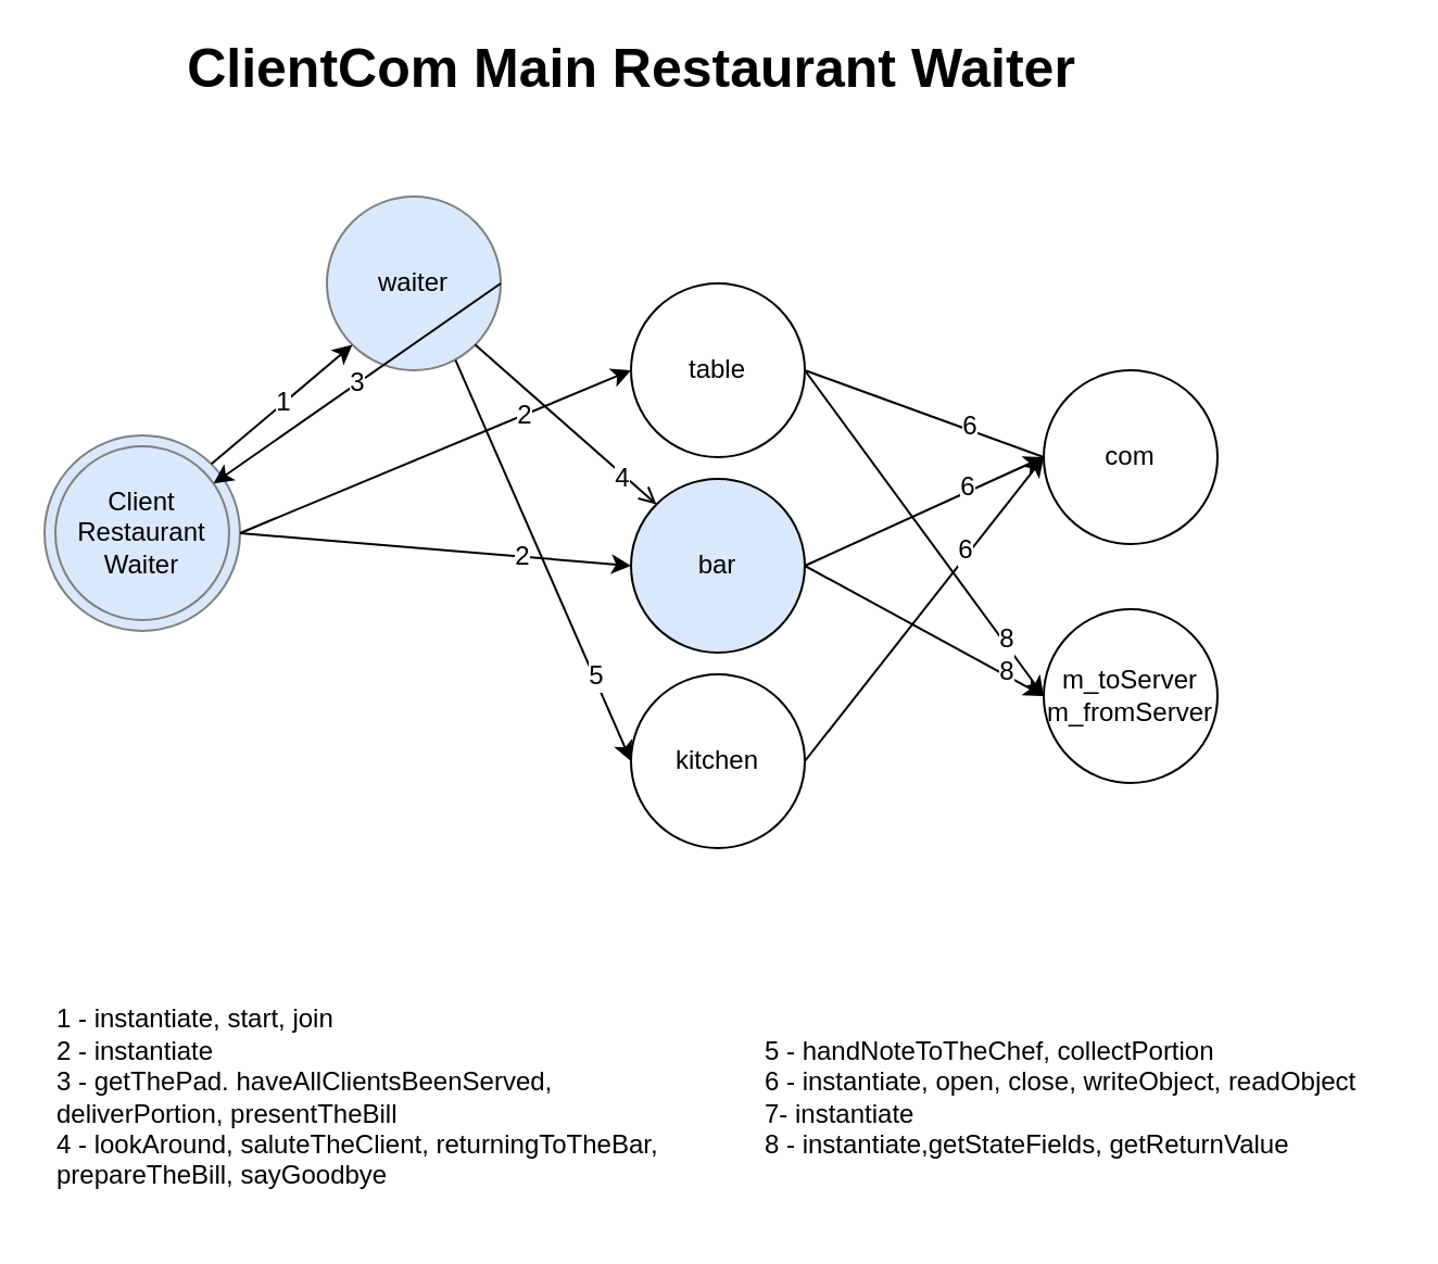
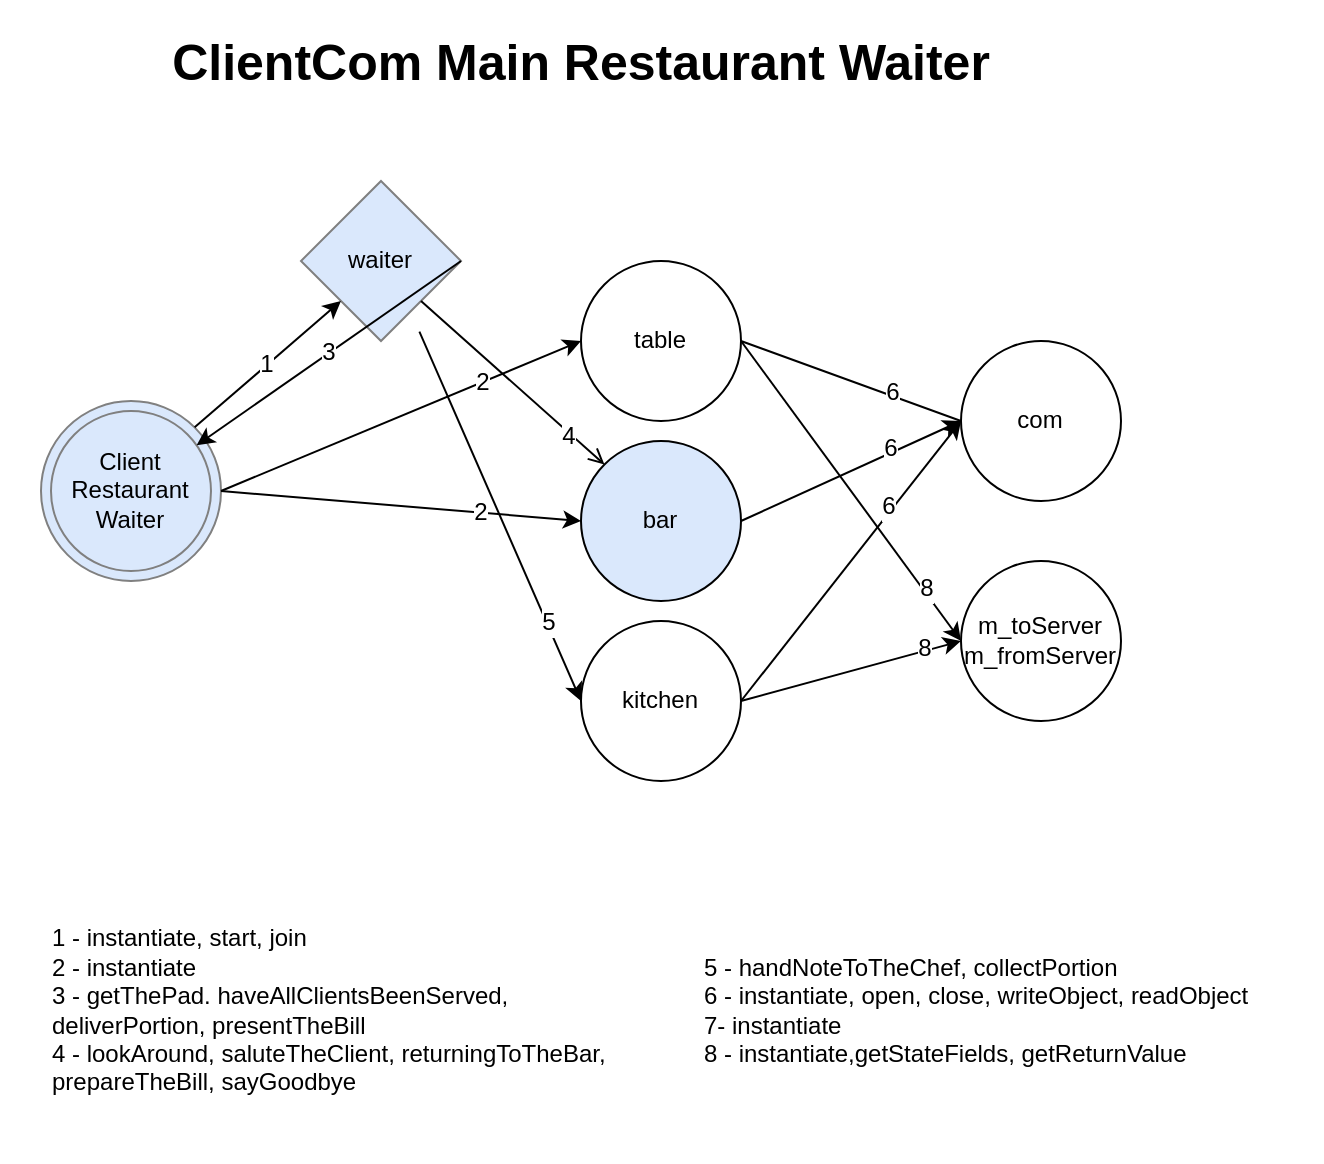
  <mxCell id="0" />
  <mxCell id="1" parent="0" />
- <mxCell id="2" value="waiter" style="ellipse;whiteSpace=wrap;html=1;fillColor=#dae8fc;strokeColor=#808080;" parent="1" vertex="1"><mxGeometry x="150" y="90" width="80" height="80" as="geometry" /></mxCell>
+ <mxCell id="2" value="waiter" style="rhombus;whiteSpace=wrap;html=1;fillColor=#dae8fc;strokeColor=#808080;" parent="1" vertex="1"><mxGeometry x="150" y="90" width="80" height="80" as="geometry" /></mxCell>
  <mxCell id="3" value="table" style="ellipse;whiteSpace=wrap;html=1;" parent="1" vertex="1"><mxGeometry x="290" y="130" width="80" height="80" as="geometry" /></mxCell>
  <mxCell id="4" value="&lt;div&gt;&lt;br&gt;&lt;/div&gt;&lt;div&gt;1 - instantiate, start, join&lt;/div&gt;&lt;div&gt;2 - instantiate&lt;br&gt;&lt;/div&gt;&lt;div&gt;3 -&amp;nbsp;getThePad.&amp;nbsp;haveAllClientsBeenServed,&lt;/div&gt;&lt;div&gt;deliverPortion,&amp;nbsp;presentTheBill&lt;br&gt;&lt;/div&gt;&lt;div&gt;4 -&amp;nbsp;lookAround,&amp;nbsp;saluteTheClient,&amp;nbsp;returningToTheBar,&lt;/div&gt;&lt;div&gt;prepareTheBill,&amp;nbsp;sayGoodbye&lt;br&gt;&lt;/div&gt;&lt;div&gt;&lt;br&gt;&lt;/div&gt;" style="text;html=1;strokeColor=none;fillColor=none;align=left;verticalAlign=middle;whiteSpace=wrap;rounded=0;" parent="1" vertex="1"><mxGeometry x="24" y="450" width="290" height="110" as="geometry" /></mxCell>
  <mxCell id="5" value="&lt;div&gt;5 -&amp;nbsp;handNoteToTheChef,&amp;nbsp;collectPortion&lt;/div&gt;&lt;div&gt;6 - instantiate, open, close, writeObject, readObject&lt;/div&gt;&lt;div&gt;&lt;span style=&quot;background-color: initial;&quot;&gt;7- instantiate&lt;/span&gt;&lt;/div&gt;&lt;div&gt;&lt;span&gt;8 - instantiate,getStateFields, getReturnValue&lt;/span&gt;&lt;/div&gt;" style="text;html=1;strokeColor=none;fillColor=none;align=left;verticalAlign=middle;whiteSpace=wrap;rounded=0;" parent="1" vertex="1"><mxGeometry x="350" y="465" width="290" height="80" as="geometry" /></mxCell>
  <mxCell id="6" value="" style="group" vertex="1" connectable="0" parent="1"><mxGeometry x="20" y="200" width="90" height="90" as="geometry" /></mxCell>
  <mxCell id="7" value="&lt;div&gt;Main&lt;/div&gt;&lt;div&gt;Program&lt;/div&gt;" style="ellipse;whiteSpace=wrap;html=1;fillColor=#dae8fc;strokeColor=#808080;" parent="6" vertex="1"><mxGeometry width="90" height="90" as="geometry" /></mxCell>
  <mxCell id="8" value="&lt;div&gt;&lt;span style=&quot;background-color: initial;&quot;&gt;Client&lt;/span&gt;&lt;/div&gt;&lt;div&gt;&lt;span style=&quot;background-color: initial;&quot;&gt;Restaurant&lt;/span&gt;&lt;br&gt;&lt;/div&gt;&lt;div&gt;Waiter&lt;/div&gt;" style="ellipse;whiteSpace=wrap;html=1;fillColor=#dae8fc;strokeColor=#808080;" parent="6" vertex="1"><mxGeometry x="5" y="5" width="80" height="80" as="geometry" /></mxCell>
  <mxCell id="9" value="&lt;b&gt;&lt;font style=&quot;font-size: 25px;&quot;&gt;ClientCom Main Restaurant Waiter&lt;/font&gt;&lt;/b&gt;" style="text;html=1;align=center;verticalAlign=middle;resizable=0;points=[];autosize=1;strokeColor=none;fillColor=none;" vertex="1" parent="1"><mxGeometry x="70" y="20" width="440" height="20" as="geometry" /></mxCell>
  <mxCell id="10" value="bar" style="ellipse;whiteSpace=wrap;html=1;fillColor=#dae8fc;" vertex="1" parent="1"><mxGeometry x="290" y="220" width="80" height="80" as="geometry" /></mxCell>
  <mxCell id="11" value="com" style="ellipse;whiteSpace=wrap;html=1;" vertex="1" parent="1"><mxGeometry x="480" y="170" width="80" height="80" as="geometry" /></mxCell>
  <mxCell id="12" value="m_toServer&lt;br&gt;m_fromServer" style="ellipse;whiteSpace=wrap;html=1;" vertex="1" parent="1"><mxGeometry x="480" y="280" width="80" height="80" as="geometry" /></mxCell>
  <mxCell id="13" value="1" style="endArrow=classic;html=1;rounded=0;fontSize=12;exitX=1;exitY=0;exitDx=0;exitDy=0;entryX=0;entryY=1;entryDx=0;entryDy=0;" edge="1" parent="1" source="7" target="2"><mxGeometry width="50" height="50" relative="1" as="geometry"><mxPoint x="180" y="290" as="sourcePoint" /><mxPoint x="230" y="240" as="targetPoint" /></mxGeometry></mxCell>
  <mxCell id="14" value="" style="endArrow=classic;html=1;rounded=0;fontSize=12;exitX=1;exitY=0.5;exitDx=0;exitDy=0;entryX=0;entryY=0.5;entryDx=0;entryDy=0;" edge="1" parent="1" source="7" target="3"><mxGeometry width="50" height="50" relative="1" as="geometry"><mxPoint x="90" y="380" as="sourcePoint" /><mxPoint x="140" y="330" as="targetPoint" /></mxGeometry></mxCell>
  <mxCell id="15" value="2" style="edgeLabel;html=1;align=center;verticalAlign=middle;resizable=0;points=[];fontSize=12;" vertex="1" connectable="0" parent="14"><mxGeometry x="0.444" relative="1" as="geometry"><mxPoint as="offset" /></mxGeometry></mxCell>
  <mxCell id="16" value="" style="endArrow=classic;html=1;rounded=0;fontSize=12;exitX=1;exitY=0.5;exitDx=0;exitDy=0;entryX=0;entryY=0.5;entryDx=0;entryDy=0;" edge="1" parent="1" source="7" target="10"><mxGeometry width="50" height="50" relative="1" as="geometry"><mxPoint x="120" y="255" as="sourcePoint" /><mxPoint x="300" y="220" as="targetPoint" /></mxGeometry></mxCell>
  <mxCell id="17" value="2" style="edgeLabel;html=1;align=center;verticalAlign=middle;resizable=0;points=[];fontSize=12;" vertex="1" connectable="0" parent="16"><mxGeometry x="0.444" relative="1" as="geometry"><mxPoint as="offset" /></mxGeometry></mxCell>
  <mxCell id="18" value="3" style="endArrow=classic;html=1;rounded=0;fontSize=12;exitX=1;exitY=0.5;exitDx=0;exitDy=0;" edge="1" parent="1" source="2" target="8"><mxGeometry width="50" height="50" relative="1" as="geometry"><mxPoint x="50" y="420" as="sourcePoint" /><mxPoint x="100" y="370" as="targetPoint" /></mxGeometry></mxCell>
  <mxCell id="19" value="" style="endArrow=open;html=1;rounded=0;fontSize=12;exitX=1;exitY=1;exitDx=0;exitDy=0;entryX=0;entryY=0;entryDx=0;entryDy=0;" edge="1" parent="1" source="2" target="10"><mxGeometry width="50" height="50" relative="1" as="geometry"><mxPoint x="10" y="430" as="sourcePoint" /><mxPoint x="60" y="380" as="targetPoint" /></mxGeometry></mxCell>
  <mxCell id="20" value="4" style="edgeLabel;html=1;align=center;verticalAlign=middle;resizable=0;points=[];fontSize=12;" vertex="1" connectable="0" parent="19"><mxGeometry x="0.63" y="-1" relative="1" as="geometry"><mxPoint as="offset" /></mxGeometry></mxCell>
  <mxCell id="21" value="kitchen" style="ellipse;whiteSpace=wrap;html=1;" vertex="1" parent="1"><mxGeometry x="290" y="310" width="80" height="80" as="geometry" /></mxCell>
  <mxCell id="22" value="" style="endArrow=classic;html=1;rounded=0;fontSize=12;exitX=0.74;exitY=0.942;exitDx=0;exitDy=0;exitPerimeter=0;entryX=0;entryY=0.5;entryDx=0;entryDy=0;" edge="1" parent="1" source="2" target="21"><mxGeometry width="50" height="50" relative="1" as="geometry"><mxPoint x="120" y="390" as="sourcePoint" /><mxPoint x="170" y="340" as="targetPoint" /></mxGeometry></mxCell>
  <mxCell id="23" value="5" style="edgeLabel;html=1;align=center;verticalAlign=middle;resizable=0;points=[];fontSize=12;" vertex="1" connectable="0" parent="22"><mxGeometry x="0.582" y="1" relative="1" as="geometry"><mxPoint as="offset" /></mxGeometry></mxCell>
  <mxCell id="24" value="" style="endArrow=none;html=1;rounded=0;fontSize=12;exitX=1;exitY=0.5;exitDx=0;exitDy=0;entryX=0;entryY=0.5;entryDx=0;entryDy=0;" edge="1" parent="1" source="3" target="11"><mxGeometry width="50" height="50" relative="1" as="geometry"><mxPoint x="170" y="440" as="sourcePoint" /><mxPoint x="220" y="390" as="targetPoint" /></mxGeometry></mxCell>
  <mxCell id="25" value="6" style="edgeLabel;html=1;align=center;verticalAlign=middle;resizable=0;points=[];fontSize=12;" vertex="1" connectable="0" parent="24"><mxGeometry x="0.366" y="2" relative="1" as="geometry"><mxPoint as="offset" /></mxGeometry></mxCell>
  <mxCell id="26" value="" style="endArrow=classic;html=1;rounded=0;fontSize=12;exitX=1;exitY=0.5;exitDx=0;exitDy=0;entryX=0;entryY=0.5;entryDx=0;entryDy=0;" edge="1" parent="1" source="10" target="11"><mxGeometry width="50" height="50" relative="1" as="geometry"><mxPoint x="380" y="180" as="sourcePoint" /><mxPoint x="490" y="220" as="targetPoint" /></mxGeometry></mxCell>
  <mxCell id="27" value="6" style="edgeLabel;html=1;align=center;verticalAlign=middle;resizable=0;points=[];fontSize=12;" vertex="1" connectable="0" parent="26"><mxGeometry x="0.366" y="2" relative="1" as="geometry"><mxPoint as="offset" /></mxGeometry></mxCell>
  <mxCell id="28" value="" style="endArrow=classic;html=1;rounded=0;fontSize=12;exitX=1;exitY=0.5;exitDx=0;exitDy=0;entryX=0;entryY=0.5;entryDx=0;entryDy=0;" edge="1" parent="1" source="21" target="11"><mxGeometry width="50" height="50" relative="1" as="geometry"><mxPoint x="390" y="190" as="sourcePoint" /><mxPoint x="500" y="230" as="targetPoint" /></mxGeometry></mxCell>
  <mxCell id="29" value="6" style="edgeLabel;html=1;align=center;verticalAlign=middle;resizable=0;points=[];fontSize=12;" vertex="1" connectable="0" parent="28"><mxGeometry x="0.366" y="2" relative="1" as="geometry"><mxPoint as="offset" /></mxGeometry></mxCell>
  <mxCell id="30" value="" style="endArrow=classic;html=1;rounded=0;fontSize=12;exitX=1;exitY=0.5;exitDx=0;exitDy=0;entryX=0;entryY=0.5;entryDx=0;entryDy=0;" edge="1" parent="1" source="3" target="12"><mxGeometry width="50" height="50" relative="1" as="geometry"><mxPoint x="40" y="420" as="sourcePoint" /><mxPoint x="90" y="370" as="targetPoint" /></mxGeometry></mxCell>
  <mxCell id="31" value="8" style="edgeLabel;html=1;align=center;verticalAlign=middle;resizable=0;points=[];fontSize=12;" vertex="1" connectable="0" parent="30"><mxGeometry x="0.658" y="2" relative="1" as="geometry"><mxPoint as="offset" /></mxGeometry></mxCell>
- <mxCell id="32" value="" style="endArrow=classic;html=1;rounded=0;fontSize=12;exitX=1;exitY=0.5;exitDx=0;exitDy=0;entryX=0;entryY=0.5;entryDx=0;entryDy=0;" edge="1" parent="1" source="10" target="12"><mxGeometry width="50" height="50" relative="1" as="geometry"><mxPoint x="380" y="180" as="sourcePoint" /><mxPoint x="490" y="330" as="targetPoint" /></mxGeometry></mxCell>
- <mxCell id="33" value="8" style="edgeLabel;html=1;align=center;verticalAlign=middle;resizable=0;points=[];fontSize=12;" vertex="1" connectable="0" parent="32"><mxGeometry x="0.658" y="2" relative="1" as="geometry"><mxPoint as="offset" /></mxGeometry></mxCell>
+ <mxCell id="34" value="" style="endArrow=classic;html=1;rounded=0;fontSize=12;exitX=1;exitY=0.5;exitDx=0;exitDy=0;entryX=0;entryY=0.5;entryDx=0;entryDy=0;" edge="1" parent="1" source="21" target="12"><mxGeometry width="50" height="50" relative="1" as="geometry"><mxPoint x="390" y="190" as="sourcePoint" /><mxPoint x="500" y="340" as="targetPoint" /></mxGeometry></mxCell>
+ <mxCell id="35" value="8" style="edgeLabel;html=1;align=center;verticalAlign=middle;resizable=0;points=[];fontSize=12;" vertex="1" connectable="0" parent="34"><mxGeometry x="0.658" y="2" relative="1" as="geometry"><mxPoint as="offset" /></mxGeometry></mxCell>
